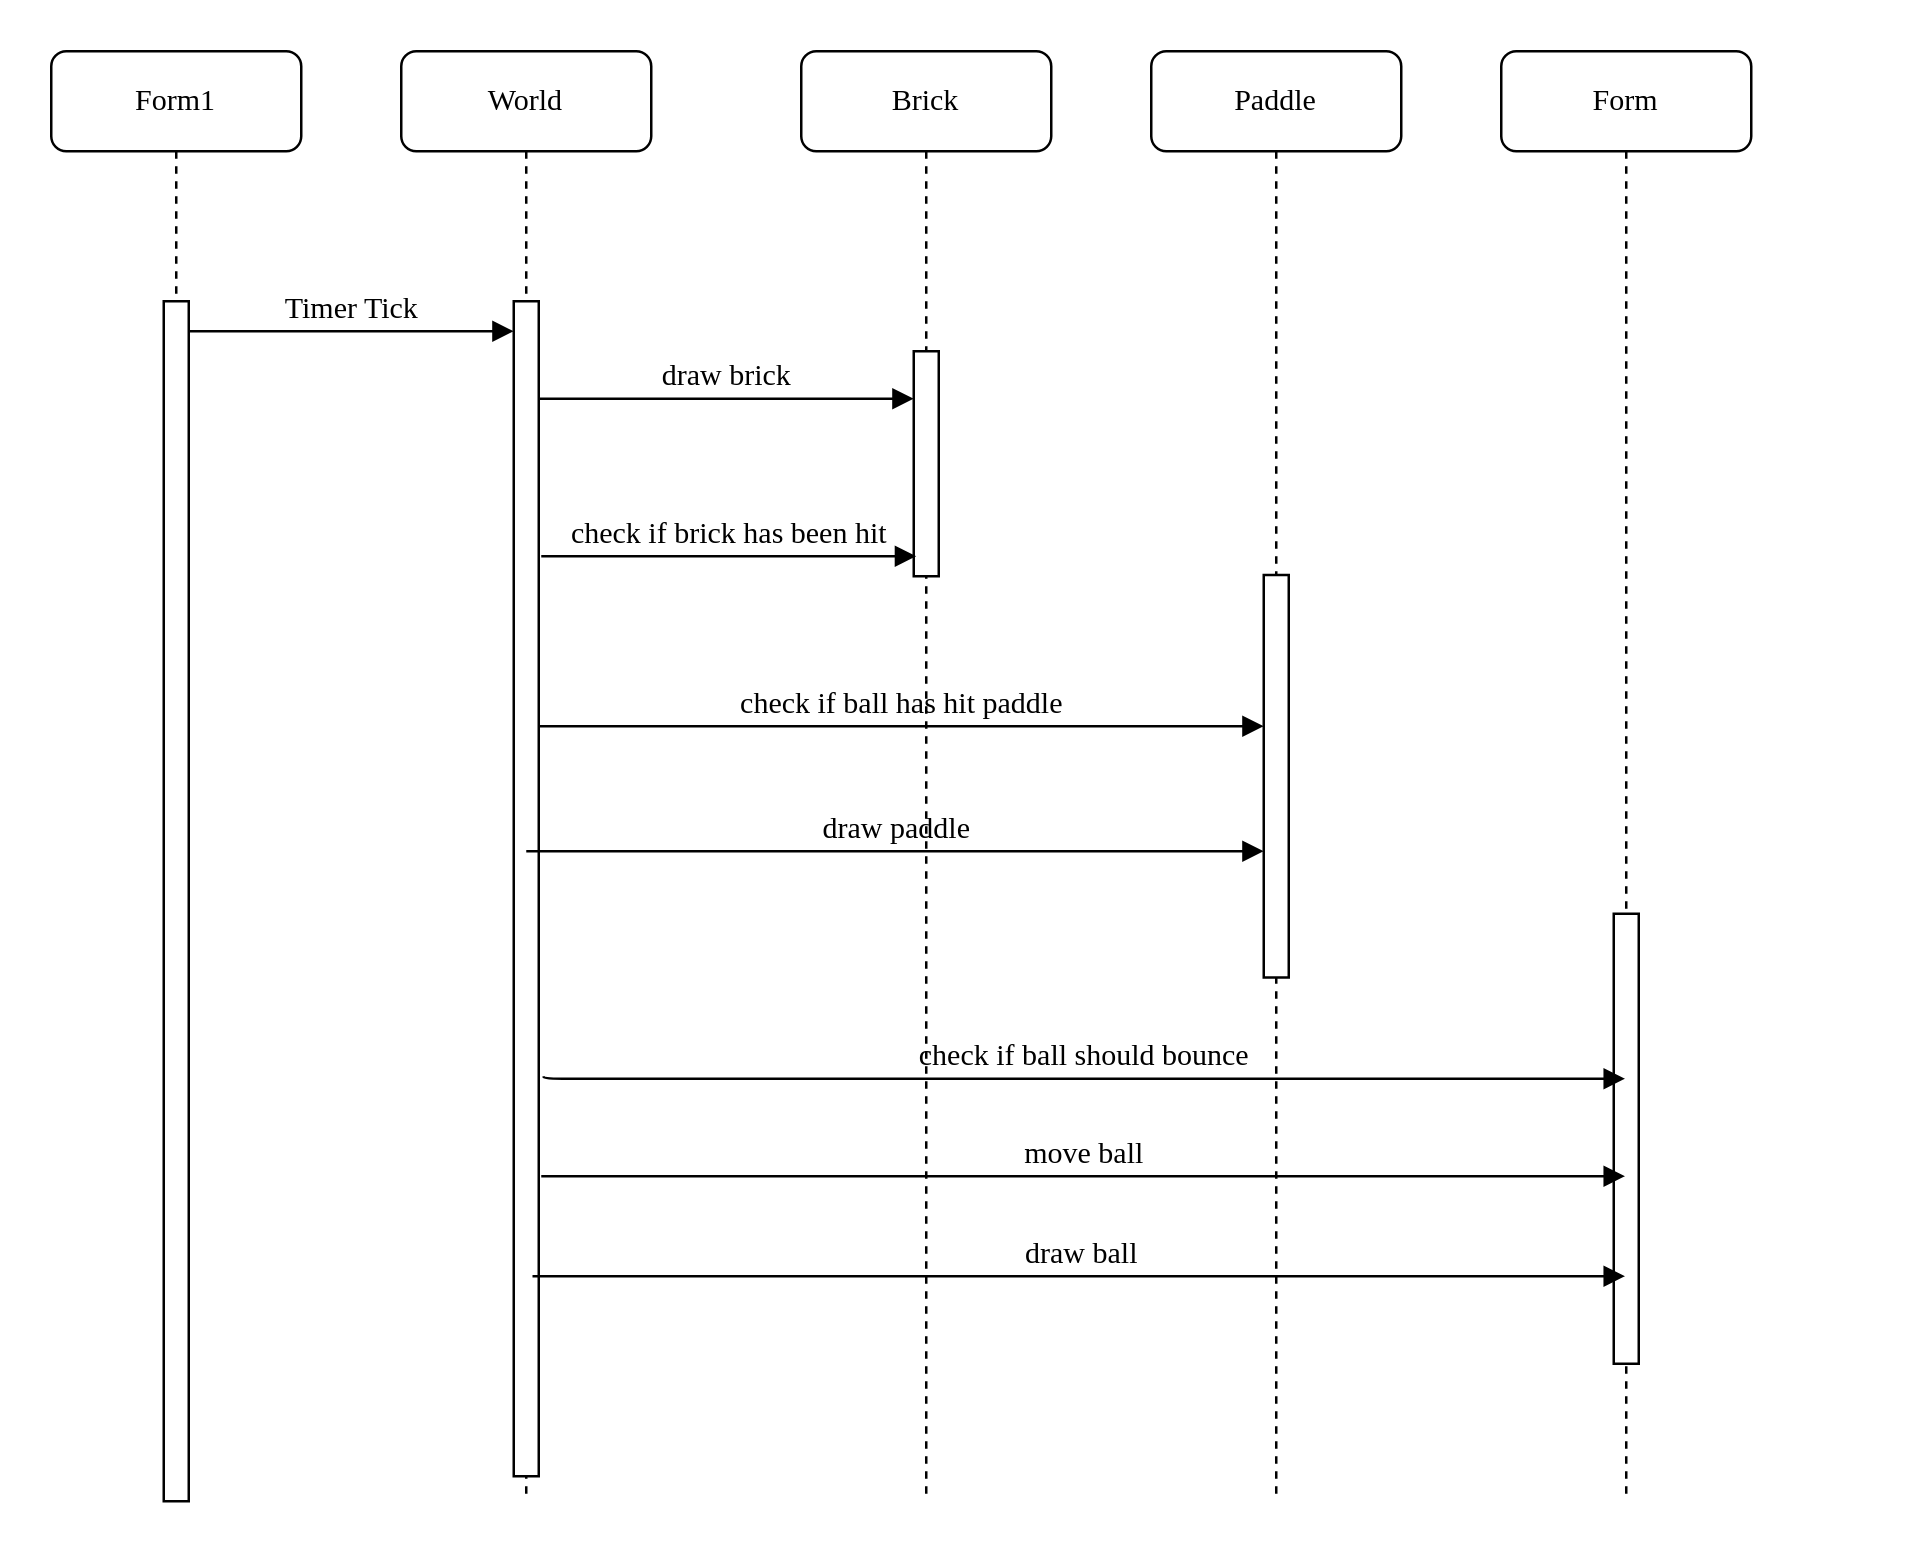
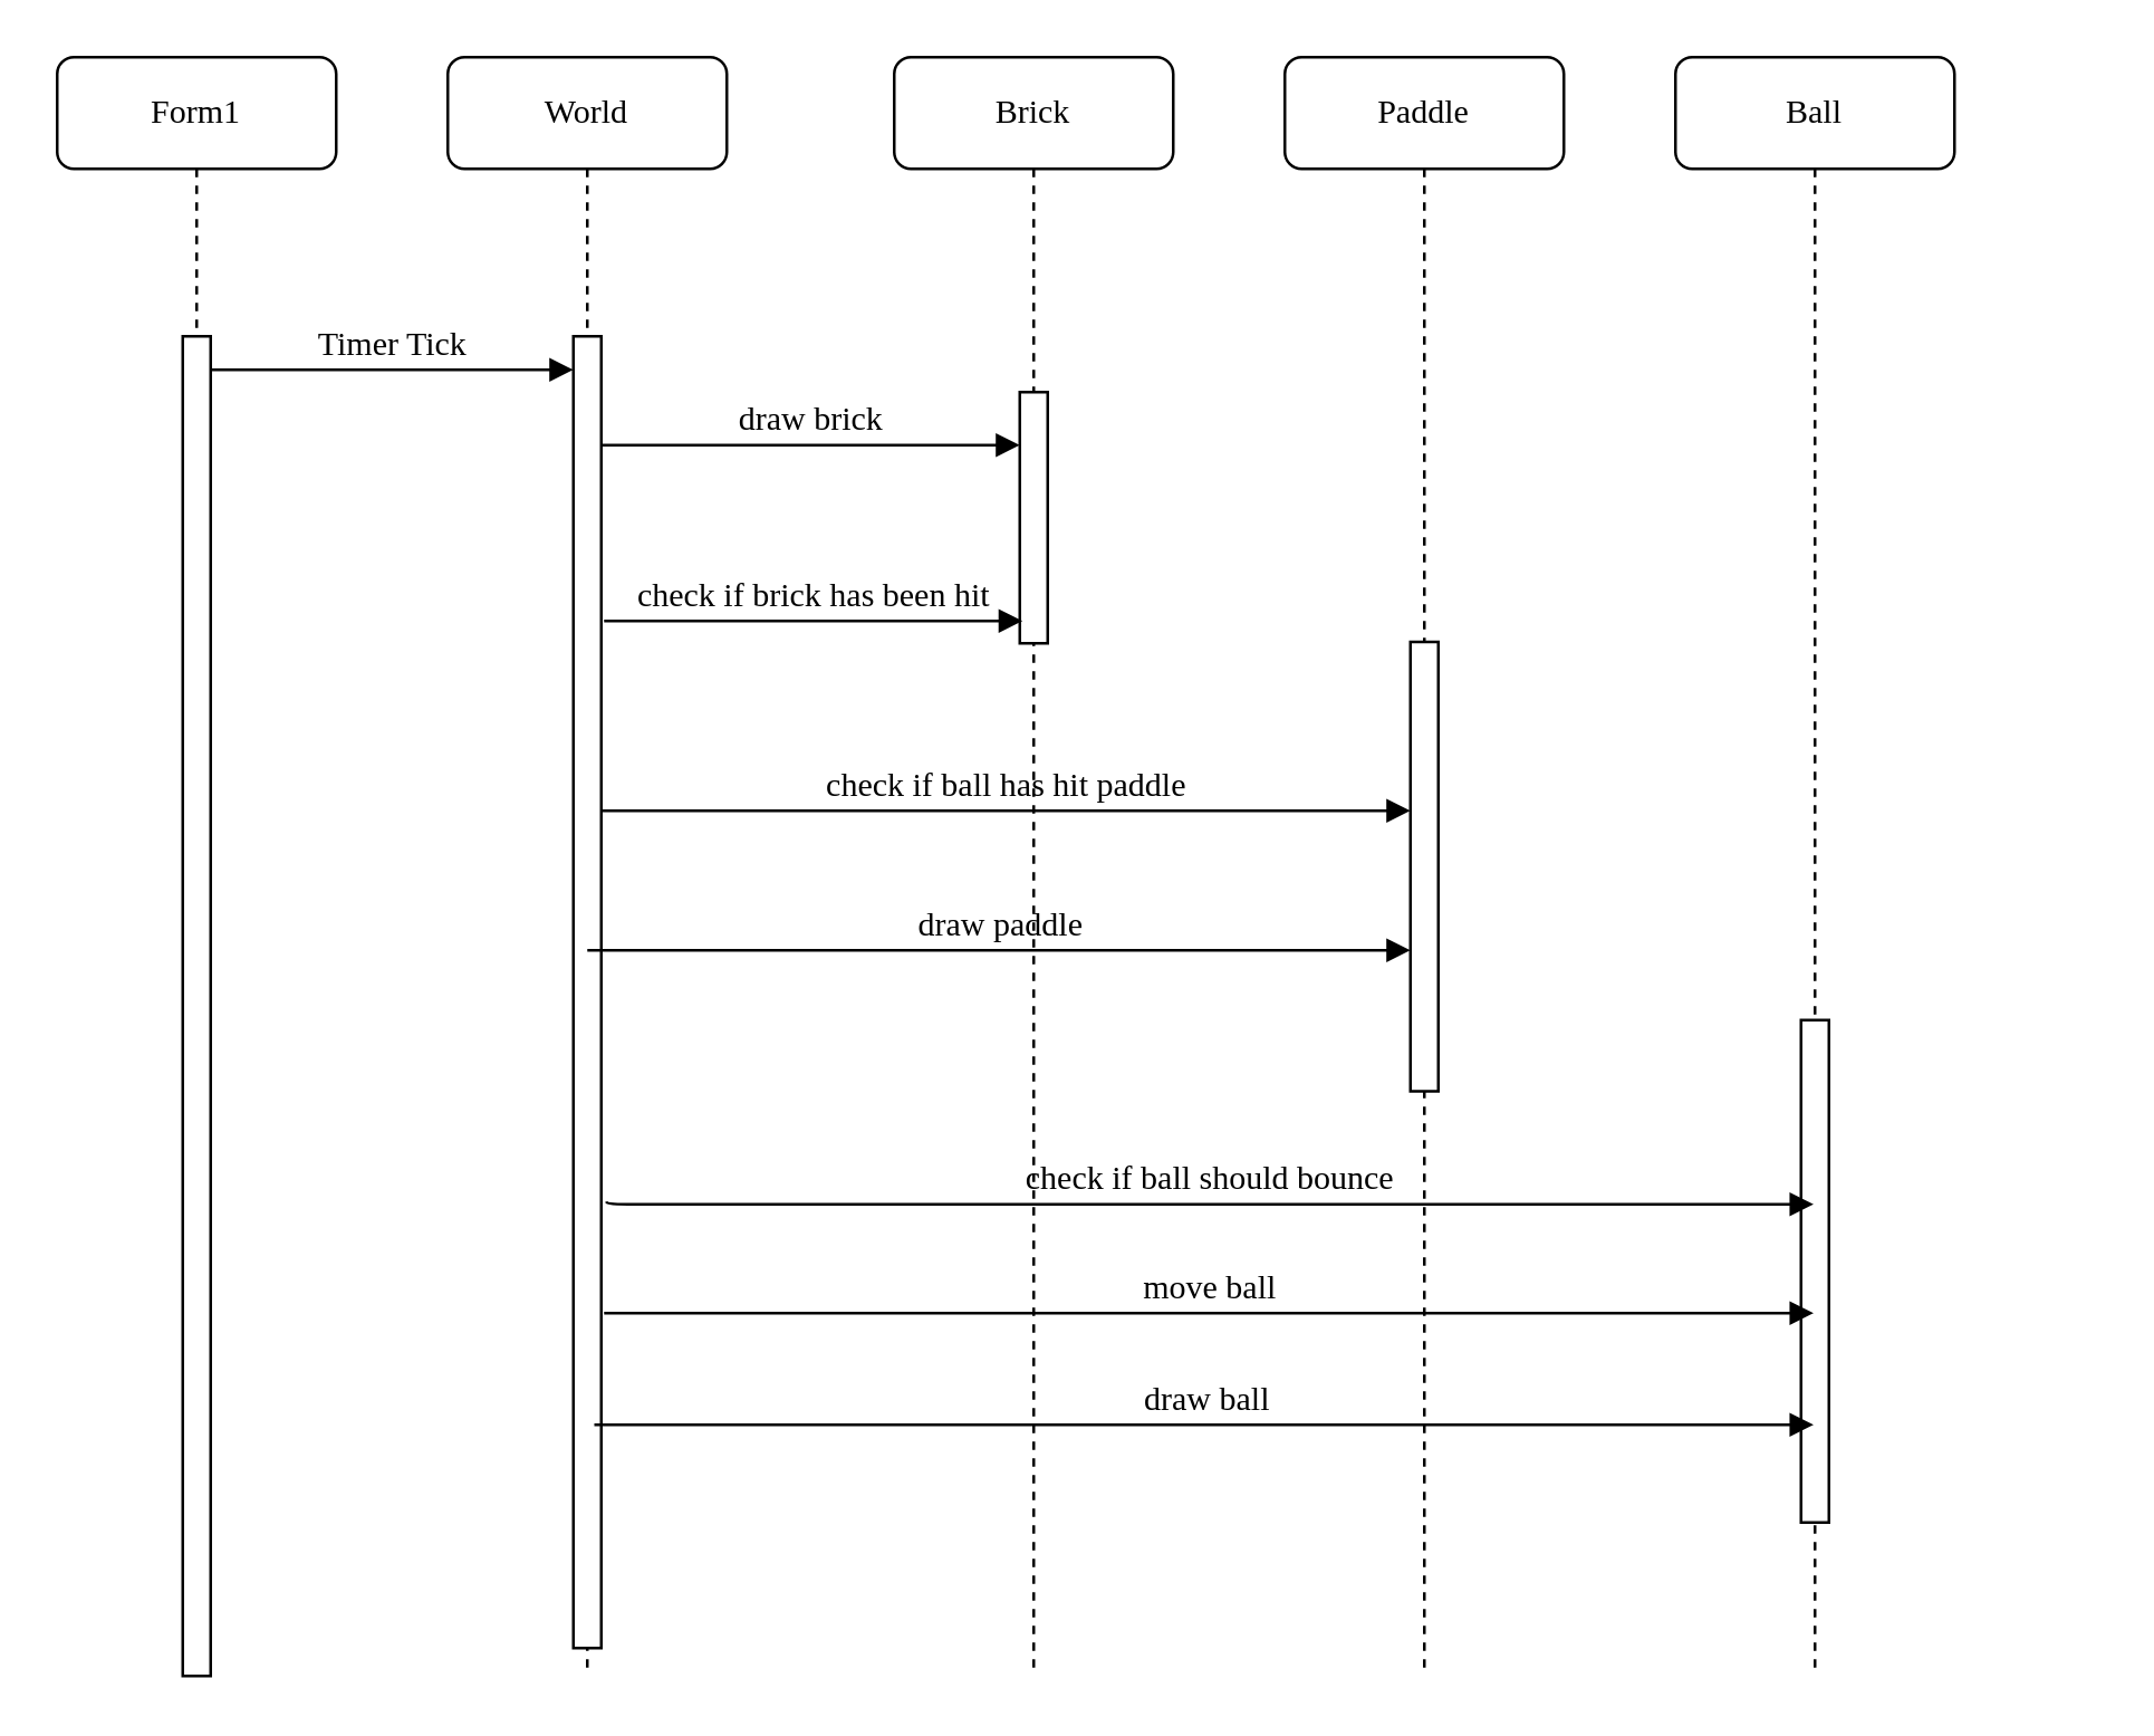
  <mxCell id="0" />
  <mxCell id="1" parent="0" />
  <mxCell id="2" value="World" style="shape=umlLifeline;perimeter=lifelinePerimeter;whiteSpace=wrap;html=1;container=1;collapsible=0;recursiveResize=0;outlineConnect=0;rounded=1;shadow=0;comic=0;labelBackgroundColor=none;strokeWidth=1;fontFamily=Verdana;fontSize=12;align=center;" parent="1" vertex="1"><mxGeometry x="160" y="20" width="100" height="580" as="geometry" /></mxCell>
  <mxCell id="3" value="" style="html=1;points=[];perimeter=orthogonalPerimeter;rounded=0;shadow=0;comic=0;labelBackgroundColor=none;strokeWidth=1;fontFamily=Verdana;fontSize=12;align=center;" parent="2" vertex="1"><mxGeometry x="45" y="100" width="10" height="470" as="geometry" /></mxCell>
  <mxCell id="4" value="Brick" style="shape=umlLifeline;perimeter=lifelinePerimeter;whiteSpace=wrap;html=1;container=1;collapsible=0;recursiveResize=0;outlineConnect=0;rounded=1;shadow=0;comic=0;labelBackgroundColor=none;strokeWidth=1;fontFamily=Verdana;fontSize=12;align=center;" parent="1" vertex="1"><mxGeometry x="320" y="20" width="100" height="580" as="geometry" /></mxCell>
  <mxCell id="5" value="" style="html=1;points=[];perimeter=orthogonalPerimeter;rounded=0;shadow=0;comic=0;labelBackgroundColor=none;strokeWidth=1;fontFamily=Verdana;fontSize=12;align=center;" parent="4" vertex="1"><mxGeometry x="45" y="120" width="10" height="90" as="geometry" /></mxCell>
- <mxCell id="6" value="Form" style="shape=umlLifeline;perimeter=lifelinePerimeter;whiteSpace=wrap;html=1;container=1;collapsible=0;recursiveResize=0;outlineConnect=0;rounded=1;shadow=0;comic=0;labelBackgroundColor=none;strokeWidth=1;fontFamily=Verdana;fontSize=12;align=center;" parent="1" vertex="1"><mxGeometry x="600" y="20" width="100" height="580" as="geometry" /></mxCell>
+ <mxCell id="6" value="Ball" style="shape=umlLifeline;perimeter=lifelinePerimeter;whiteSpace=wrap;html=1;container=1;collapsible=0;recursiveResize=0;outlineConnect=0;rounded=1;shadow=0;comic=0;labelBackgroundColor=none;strokeWidth=1;fontFamily=Verdana;fontSize=12;align=center;" parent="1" vertex="1"><mxGeometry x="600" y="20" width="100" height="580" as="geometry" /></mxCell>
  <mxCell id="7" value="Paddle" style="shape=umlLifeline;perimeter=lifelinePerimeter;whiteSpace=wrap;html=1;container=1;collapsible=0;recursiveResize=0;outlineConnect=0;rounded=1;shadow=0;comic=0;labelBackgroundColor=none;strokeWidth=1;fontFamily=Verdana;fontSize=12;align=center;" parent="1" vertex="1"><mxGeometry x="460" y="20" width="100" height="580" as="geometry" /></mxCell>
  <mxCell id="8" value="Form1" style="shape=umlLifeline;perimeter=lifelinePerimeter;whiteSpace=wrap;html=1;container=1;collapsible=0;recursiveResize=0;outlineConnect=0;rounded=1;shadow=0;comic=0;labelBackgroundColor=none;strokeWidth=1;fontFamily=Verdana;fontSize=12;align=center;" parent="1" vertex="1"><mxGeometry x="20" y="20" width="100" height="580" as="geometry" /></mxCell>
  <mxCell id="9" value="" style="html=1;points=[];perimeter=orthogonalPerimeter;rounded=0;shadow=0;comic=0;labelBackgroundColor=none;strokeWidth=1;fontFamily=Verdana;fontSize=12;align=center;" parent="8" vertex="1"><mxGeometry x="45" y="100" width="10" height="480" as="geometry" /></mxCell>
  <mxCell id="10" value="" style="html=1;points=[];perimeter=orthogonalPerimeter;rounded=0;shadow=0;comic=0;labelBackgroundColor=none;strokeWidth=1;fontFamily=Verdana;fontSize=12;align=center;" parent="1" vertex="1"><mxGeometry x="645" y="365" width="10" height="180" as="geometry" /></mxCell>
  <mxCell id="11" value="Timer Tick" style="html=1;verticalAlign=bottom;endArrow=block;entryX=0;entryY=0;labelBackgroundColor=none;fontFamily=Verdana;fontSize=12;edgeStyle=elbowEdgeStyle;elbow=vertical;" parent="1" edge="1"><mxGeometry relative="1" as="geometry"><mxPoint x="75" y="132" as="sourcePoint" /><mxPoint x="205" y="132" as="targetPoint" /></mxGeometry></mxCell>
  <mxCell id="12" value="draw brick" style="html=1;verticalAlign=bottom;endArrow=block;entryX=0;entryY=0;labelBackgroundColor=none;fontFamily=Verdana;fontSize=12;edgeStyle=elbowEdgeStyle;elbow=vertical;" parent="1" edge="1"><mxGeometry relative="1" as="geometry"><mxPoint x="215" y="159" as="sourcePoint" /><mxPoint x="365" y="159" as="targetPoint" /></mxGeometry></mxCell>
  <mxCell id="13" value="check if brick has been hit" style="html=1;verticalAlign=bottom;endArrow=block;entryX=0;entryY=0;labelBackgroundColor=none;fontFamily=Verdana;fontSize=12;edgeStyle=elbowEdgeStyle;elbow=vertical;" edge="1" parent="1"><mxGeometry relative="1" as="geometry"><mxPoint x="216" y="222" as="sourcePoint" /><mxPoint x="366" y="222" as="targetPoint" /></mxGeometry></mxCell>
  <mxCell id="14" value="move ball" style="html=1;verticalAlign=bottom;endArrow=block;labelBackgroundColor=none;fontFamily=Verdana;fontSize=12;edgeStyle=elbowEdgeStyle;elbow=vertical;" edge="1" parent="1" target="6"><mxGeometry relative="1" as="geometry"><mxPoint x="216" y="470" as="sourcePoint" /><mxPoint x="366" y="299.5" as="targetPoint" /><Array as="points"><mxPoint x="430" y="470" /></Array></mxGeometry></mxCell>
  <mxCell id="15" value="check if ball should bounce" style="html=1;verticalAlign=bottom;endArrow=block;labelBackgroundColor=none;fontFamily=Verdana;fontSize=12;edgeStyle=elbowEdgeStyle;elbow=vertical;" edge="1" parent="1" target="6"><mxGeometry relative="1" as="geometry"><mxPoint x="217" y="430" as="sourcePoint" /><mxPoint x="509.5" y="430.5" as="targetPoint" /><Array as="points"><mxPoint x="750" y="431" /></Array></mxGeometry></mxCell>
  <mxCell id="16" value="draw ball" style="html=1;verticalAlign=bottom;endArrow=block;labelBackgroundColor=none;fontFamily=Verdana;fontSize=12;edgeStyle=elbowEdgeStyle;elbow=vertical;" edge="1" parent="1" target="6"><mxGeometry relative="1" as="geometry"><mxPoint x="212.5" y="510" as="sourcePoint" /><mxPoint x="505" y="510.5" as="targetPoint" /></mxGeometry></mxCell>
  <mxCell id="17" value="" style="html=1;points=[];perimeter=orthogonalPerimeter;rounded=0;shadow=0;comic=0;labelBackgroundColor=none;strokeWidth=1;fontFamily=Verdana;fontSize=12;align=center;" vertex="1" parent="1"><mxGeometry x="505" y="229.5" width="10" height="161" as="geometry" /></mxCell>
  <mxCell id="18" value="check if ball has hit paddle" style="edgeStyle=orthogonalEdgeStyle;rounded=1;orthogonalLoop=1;jettySize=auto;html=1;fontFamily=Verdana;fontSize=12;verticalAlign=bottom;labelBackgroundColor=none;endArrow=block;" edge="1" parent="1"><mxGeometry relative="1" as="geometry"><mxPoint x="215" y="290" as="sourcePoint" /><mxPoint x="505" y="290" as="targetPoint" /><Array as="points"><mxPoint x="215" y="290" /></Array></mxGeometry></mxCell>
  <mxCell id="19" value="draw paddle" style="edgeStyle=orthogonalEdgeStyle;rounded=1;orthogonalLoop=1;jettySize=auto;html=1;fontFamily=Verdana;fontSize=12;verticalAlign=bottom;labelBackgroundColor=none;endArrow=block;" edge="1" parent="1"><mxGeometry relative="1" as="geometry"><mxPoint x="210" y="340" as="sourcePoint" /><mxPoint x="505" y="340" as="targetPoint" /><Array as="points"><mxPoint x="435" y="340" /><mxPoint x="435" y="340" /></Array></mxGeometry></mxCell>
